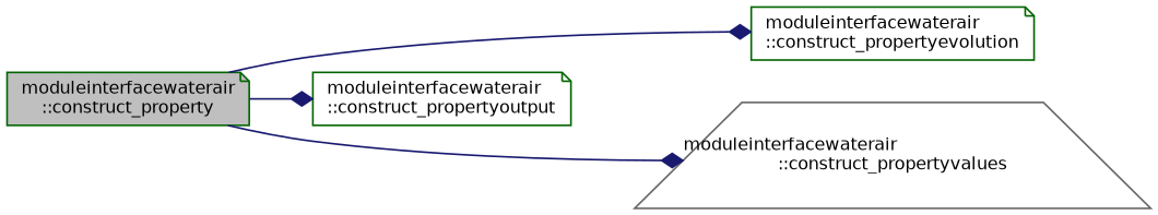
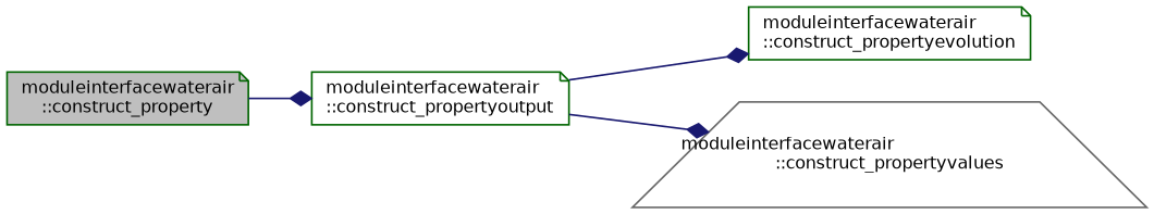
  digraph {
    rankdir=LR
    node [color=darkgreen fillcolor=white fontname=Helvetica fontsize=10 shape=note style=filled]
    edge [arrowhead=diamond color=midnightblue fontname=Helvetica fontsize=10 labelfontname=Helvetica labelfontsize=10 style=solid]
    n1 [fillcolor=grey75 fontcolor=black height=0.2 label="moduleinterfacewaterair\l::construct_property" width=0.4]
    n2 [height=0.2 label="moduleinterfacewaterair\l::construct_propertyevolution" width=0.4]
    n3 [height=0.2 label="moduleinterfacewaterair\l::construct_propertyoutput" width=0.4]
    n4 [color=gray40 height=0.2 label="moduleinterfacewaterair\l::construct_propertyvalues" shape=trapezium width=0.4]
-   n1 -> n2
+   n3 -> n2
    n1 -> n3
-   n1 -> n4
+   n3 -> n4
  }
